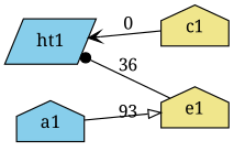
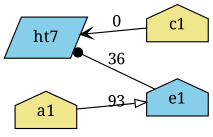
  digraph {
    fontname="Noto Serif"
    rankdir=LR
    splines=FALSE
    node [fillcolor=skyblue fontname="Noto Serif" shape=house style=filled]
    edge [fontname="Noto Serif"]
-   ht1 [shape=parallelogram]
-   a1
+   ht1 [shape=parallelogram label=ht7]
+   a1 [fillcolor=khaki]
    c1 [fillcolor=khaki]
-   e1 [fillcolor=khaki]
+   e1
    subgraph sub_1 {
      rank=same
      ht1
    }
    subgraph sub_2 {
      rank=min
      a1
    }
    subgraph sub_3 {
      rank=max
      c1
      e1
    }
    a1 -> e1 [arrowhead=onormal label=93]
    c1 -> ht1 [arrowhead=vee label=0]
    e1 -> ht1 [arrowhead=dot label=36]
  }
